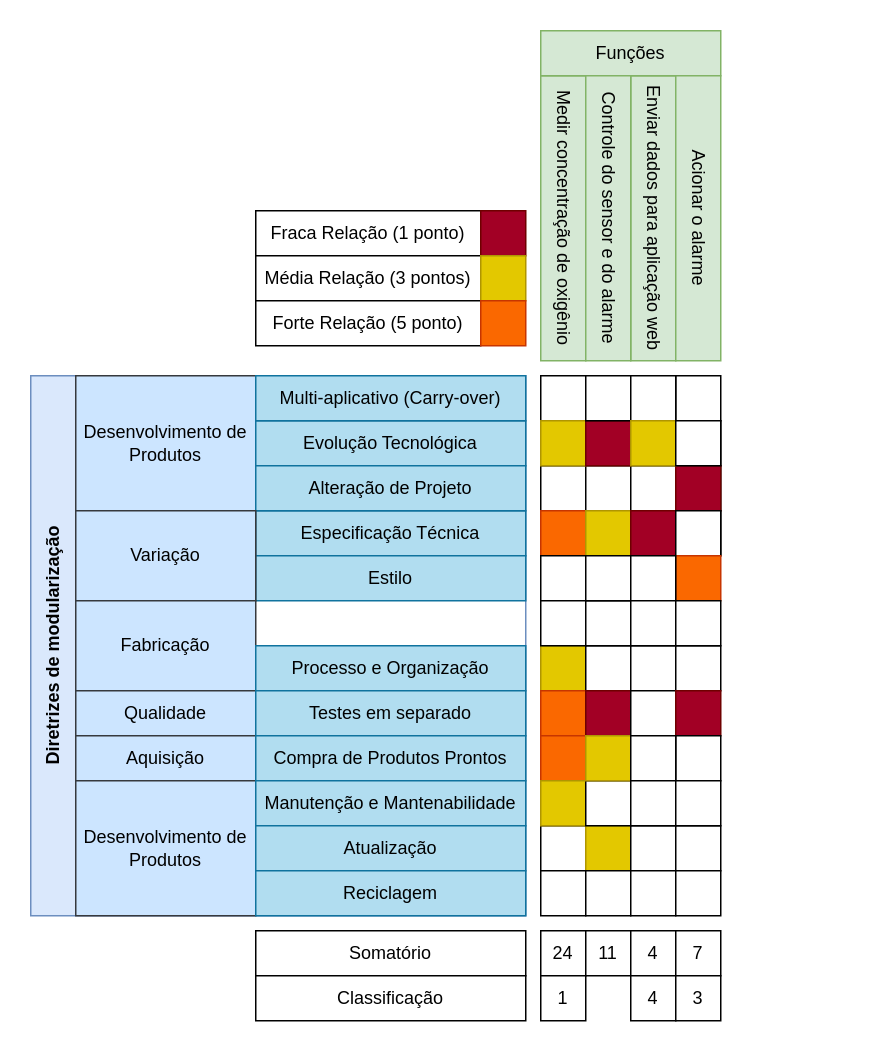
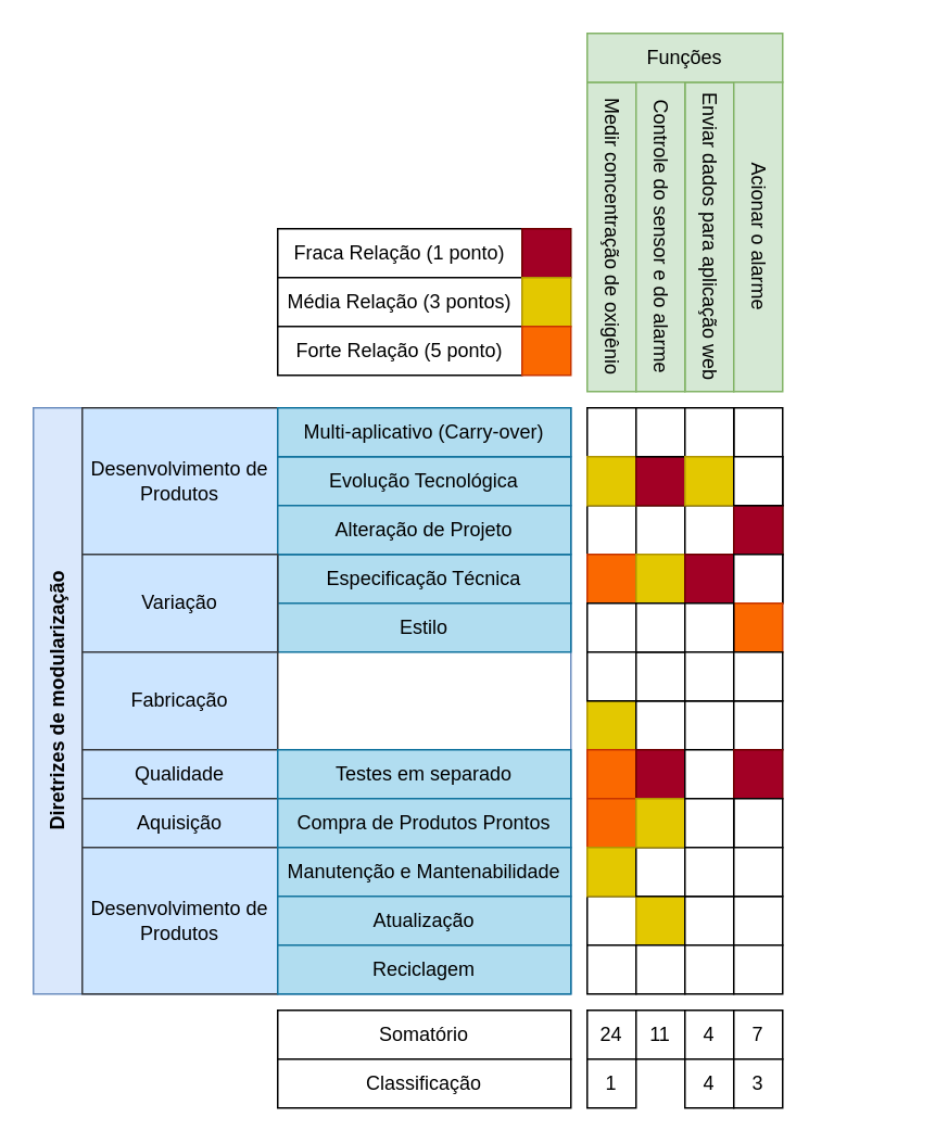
  <mxCell id="0" />
  <mxCell id="1" parent="0" />
  <mxCell id="2" value="Medir concentração de oxigênio" style="rounded=0;whiteSpace=wrap;html=1;direction=east;rotation=90;fillColor=#d5e8d4;strokeColor=#82b366;" vertex="1" parent="1"><mxGeometry x="280" y="130" width="190" height="30" as="geometry" /></mxCell>
  <mxCell id="3" value="Enviar dados para aplicação web" style="rounded=0;whiteSpace=wrap;html=1;direction=east;rotation=90;fillColor=#d5e8d4;strokeColor=#82b366;" vertex="1" parent="1"><mxGeometry x="340" y="130" width="190" height="30" as="geometry" /></mxCell>
  <mxCell id="4" value="Funções" style="rounded=0;whiteSpace=wrap;html=1;direction=east;rotation=0;fillColor=#d5e8d4;strokeColor=#82b366;" vertex="1" parent="1"><mxGeometry x="360" y="20" width="120" height="30" as="geometry" /></mxCell>
  <mxCell id="5" value="Controle do sensor e do alarme" style="rounded=0;whiteSpace=wrap;html=1;direction=east;rotation=90;fillColor=#d5e8d4;strokeColor=#82b366;" vertex="1" parent="1"><mxGeometry x="310" y="130" width="190" height="30" as="geometry" /></mxCell>
  <mxCell id="6" value="Acionar o alarme" style="rounded=0;whiteSpace=wrap;html=1;direction=east;rotation=90;fillColor=#d5e8d4;strokeColor=#82b366;" vertex="1" parent="1"><mxGeometry x="370" y="130" width="190" height="30" as="geometry" /></mxCell>
  <mxCell id="7" value="Diretrizes de modularização" style="swimlane;horizontal=0;whiteSpace=wrap;html=1;startSize=30;fillColor=#dae8fc;strokeColor=#6c8ebf;" vertex="1" parent="1"><mxGeometry x="20" y="250" width="330" height="360" as="geometry" /></mxCell>
  <mxCell id="8" value="Desenvolvimento de Produtos" style="rounded=0;whiteSpace=wrap;html=1;fillColor=#cce5ff;strokeColor=#36393d;" vertex="1" parent="7"><mxGeometry x="30" width="120" height="90" as="geometry" /></mxCell>
  <mxCell id="9" value="Evolução Tecnológica" style="rounded=0;whiteSpace=wrap;html=1;fillColor=#b1ddf0;strokeColor=#10739e;" vertex="1" parent="7"><mxGeometry x="150" y="30" width="180" height="30" as="geometry" /></mxCell>
  <mxCell id="10" value="Especificação Técnica" style="rounded=0;whiteSpace=wrap;html=1;fillColor=#b1ddf0;strokeColor=#10739e;" vertex="1" parent="7"><mxGeometry x="150" y="90" width="180" height="30" as="geometry" /></mxCell>
  <mxCell id="11" value="Alteração de Projeto" style="rounded=0;whiteSpace=wrap;html=1;fillColor=#b1ddf0;strokeColor=#10739e;" vertex="1" parent="7"><mxGeometry x="150" y="60" width="180" height="30" as="geometry" /></mxCell>
  <mxCell id="12" value="Estilo" style="rounded=0;whiteSpace=wrap;html=1;fillColor=#b1ddf0;strokeColor=#10739e;" vertex="1" parent="7"><mxGeometry x="150" y="120" width="180" height="30" as="geometry" /></mxCell>
  <mxCell id="13" value="Variação" style="rounded=0;whiteSpace=wrap;html=1;fillColor=#cce5ff;strokeColor=#36393d;" vertex="1" parent="7"><mxGeometry x="30" y="90" width="120" height="60" as="geometry" /></mxCell>
  <mxCell id="14" value="Fabricação" style="rounded=0;whiteSpace=wrap;html=1;fillColor=#cce5ff;strokeColor=#36393d;" vertex="1" parent="7"><mxGeometry x="30" y="150" width="120" height="60" as="geometry" /></mxCell>
  <mxCell id="15" value="Qualidade" style="rounded=0;whiteSpace=wrap;html=1;fillColor=#cce5ff;strokeColor=#36393d;" vertex="1" parent="7"><mxGeometry x="30" y="210" width="120" height="30" as="geometry" /></mxCell>
  <mxCell id="16" value="Aquisição" style="rounded=0;whiteSpace=wrap;html=1;fillColor=#cce5ff;strokeColor=#36393d;" vertex="1" parent="7"><mxGeometry x="30" y="240" width="120" height="30" as="geometry" /></mxCell>
  <mxCell id="17" value="Desenvolvimento de Produtos" style="rounded=0;whiteSpace=wrap;html=1;fillColor=#cce5ff;strokeColor=#36393d;" vertex="1" parent="7"><mxGeometry x="30" y="270" width="120" height="90" as="geometry" /></mxCell>
  <mxCell id="18" value="Multi-aplicativo (Carry-over)" style="rounded=0;whiteSpace=wrap;html=1;fillColor=#b1ddf0;strokeColor=#10739e;" vertex="1" parent="7"><mxGeometry x="150" width="180" height="30" as="geometry" /></mxCell>
- <mxCell id="19" value="Processo e Organização" style="rounded=0;whiteSpace=wrap;html=1;fillColor=#b1ddf0;strokeColor=#10739e;" vertex="1" parent="7"><mxGeometry x="150" y="180" width="180" height="30" as="geometry" /></mxCell>
  <mxCell id="20" value="Testes em separado" style="rounded=0;whiteSpace=wrap;html=1;fillColor=#b1ddf0;strokeColor=#10739e;" vertex="1" parent="7"><mxGeometry x="150" y="210" width="180" height="30" as="geometry" /></mxCell>
  <mxCell id="21" value="Compra de Produtos Prontos" style="rounded=0;whiteSpace=wrap;html=1;fillColor=#b1ddf0;strokeColor=#10739e;" vertex="1" parent="7"><mxGeometry x="150" y="240" width="180" height="30" as="geometry" /></mxCell>
  <mxCell id="22" value="Manutenção e Mantenabilidade" style="rounded=0;whiteSpace=wrap;html=1;fillColor=#b1ddf0;strokeColor=#10739e;" vertex="1" parent="7"><mxGeometry x="150" y="270" width="180" height="30" as="geometry" /></mxCell>
  <mxCell id="23" value="Atualização" style="rounded=0;whiteSpace=wrap;html=1;fillColor=#b1ddf0;strokeColor=#10739e;" vertex="1" parent="7"><mxGeometry x="150" y="300" width="180" height="30" as="geometry" /></mxCell>
  <mxCell id="24" value="Reciclagem" style="rounded=0;whiteSpace=wrap;html=1;fillColor=#b1ddf0;strokeColor=#10739e;" vertex="1" parent="7"><mxGeometry x="150" y="330" width="180" height="30" as="geometry" /></mxCell>
  <mxCell id="25" value="" style="rounded=0;whiteSpace=wrap;html=1;" vertex="1" parent="1"><mxGeometry x="360" y="250" width="30" height="30" as="geometry" /></mxCell>
  <mxCell id="26" value="" style="rounded=0;whiteSpace=wrap;html=1;" vertex="1" parent="1"><mxGeometry x="390" y="250" width="30" height="30" as="geometry" /></mxCell>
  <mxCell id="27" value="" style="rounded=0;whiteSpace=wrap;html=1;" vertex="1" parent="1"><mxGeometry x="420" y="250" width="30" height="30" as="geometry" /></mxCell>
  <mxCell id="28" value="" style="rounded=0;whiteSpace=wrap;html=1;" vertex="1" parent="1"><mxGeometry x="450" y="250" width="30" height="30" as="geometry" /></mxCell>
  <mxCell id="29" value="" style="rounded=0;whiteSpace=wrap;html=1;" vertex="1" parent="1"><mxGeometry x="360" y="280" width="30" height="30" as="geometry" /></mxCell>
  <mxCell id="30" value="" style="rounded=0;whiteSpace=wrap;html=1;" vertex="1" parent="1"><mxGeometry x="390" y="280" width="30" height="30" as="geometry" /></mxCell>
  <mxCell id="31" value="" style="rounded=0;whiteSpace=wrap;html=1;" vertex="1" parent="1"><mxGeometry x="420" y="280" width="30" height="30" as="geometry" /></mxCell>
  <mxCell id="32" value="" style="rounded=0;whiteSpace=wrap;html=1;" vertex="1" parent="1"><mxGeometry x="450" y="280" width="30" height="30" as="geometry" /></mxCell>
  <mxCell id="33" value="" style="rounded=0;whiteSpace=wrap;html=1;" vertex="1" parent="1"><mxGeometry x="360" y="310" width="30" height="30" as="geometry" /></mxCell>
  <mxCell id="34" value="" style="rounded=0;whiteSpace=wrap;html=1;" vertex="1" parent="1"><mxGeometry x="390" y="310" width="30" height="30" as="geometry" /></mxCell>
  <mxCell id="35" value="" style="rounded=0;whiteSpace=wrap;html=1;" vertex="1" parent="1"><mxGeometry x="420" y="310" width="30" height="30" as="geometry" /></mxCell>
  <mxCell id="36" value="" style="rounded=0;whiteSpace=wrap;html=1;" vertex="1" parent="1"><mxGeometry x="450" y="310" width="30" height="30" as="geometry" /></mxCell>
  <mxCell id="37" value="" style="rounded=0;whiteSpace=wrap;html=1;" vertex="1" parent="1"><mxGeometry x="360" y="340" width="30" height="30" as="geometry" /></mxCell>
  <mxCell id="38" value="" style="rounded=0;whiteSpace=wrap;html=1;" vertex="1" parent="1"><mxGeometry x="390" y="340" width="30" height="30" as="geometry" /></mxCell>
  <mxCell id="39" value="" style="rounded=0;whiteSpace=wrap;html=1;" vertex="1" parent="1"><mxGeometry x="420" y="340" width="30" height="30" as="geometry" /></mxCell>
  <mxCell id="40" value="" style="rounded=0;whiteSpace=wrap;html=1;" vertex="1" parent="1"><mxGeometry x="450" y="340" width="30" height="30" as="geometry" /></mxCell>
  <mxCell id="41" value="" style="rounded=0;whiteSpace=wrap;html=1;" vertex="1" parent="1"><mxGeometry x="360" y="310" width="30" height="30" as="geometry" /></mxCell>
  <mxCell id="42" value="" style="rounded=0;whiteSpace=wrap;html=1;" vertex="1" parent="1"><mxGeometry x="390" y="310" width="30" height="30" as="geometry" /></mxCell>
  <mxCell id="43" value="" style="rounded=0;whiteSpace=wrap;html=1;" vertex="1" parent="1"><mxGeometry x="420" y="310" width="30" height="30" as="geometry" /></mxCell>
  <mxCell id="44" value="" style="rounded=0;whiteSpace=wrap;html=1;fillColor=#a20025;fontColor=#ffffff;strokeColor=#6F0000;" vertex="1" parent="1"><mxGeometry x="450" y="310" width="30" height="30" as="geometry" /></mxCell>
  <mxCell id="45" value="" style="rounded=0;whiteSpace=wrap;html=1;fillColor=#fa6800;fontColor=#000000;strokeColor=#C73500;" vertex="1" parent="1"><mxGeometry x="360" y="340" width="30" height="30" as="geometry" /></mxCell>
  <mxCell id="46" value="" style="rounded=0;whiteSpace=wrap;html=1;fillColor=#e3c800;fontColor=#000000;strokeColor=#B09500;" vertex="1" parent="1"><mxGeometry x="390" y="340" width="30" height="30" as="geometry" /></mxCell>
  <mxCell id="47" value="" style="rounded=0;whiteSpace=wrap;html=1;fillColor=#a20025;fontColor=#ffffff;strokeColor=#6F0000;" vertex="1" parent="1"><mxGeometry x="420" y="340" width="30" height="30" as="geometry" /></mxCell>
  <mxCell id="48" value="" style="rounded=0;whiteSpace=wrap;html=1;" vertex="1" parent="1"><mxGeometry x="450" y="340" width="30" height="30" as="geometry" /></mxCell>
  <mxCell id="49" value="" style="rounded=0;whiteSpace=wrap;html=1;" vertex="1" parent="1"><mxGeometry x="360" y="250" width="30" height="30" as="geometry" /></mxCell>
  <mxCell id="50" value="" style="rounded=0;whiteSpace=wrap;html=1;fillColor=#e3c800;fontColor=#000000;strokeColor=#B09500;" vertex="1" parent="1"><mxGeometry x="360" y="280" width="30" height="30" as="geometry" /></mxCell>
  <mxCell id="51" value="" style="rounded=0;whiteSpace=wrap;html=1;fillColor=#a20025;fontColor=#ffffff;strokeColor=#6F0000;" vertex="1" parent="1"><mxGeometry x="390" y="280" width="30" height="30" as="geometry" /></mxCell>
  <mxCell id="52" value="" style="rounded=0;whiteSpace=wrap;html=1;" vertex="1" parent="1"><mxGeometry x="390" y="250" width="30" height="30" as="geometry" /></mxCell>
  <mxCell id="53" value="" style="rounded=0;whiteSpace=wrap;html=1;" vertex="1" parent="1"><mxGeometry x="420" y="250" width="30" height="30" as="geometry" /></mxCell>
  <mxCell id="54" value="" style="rounded=0;whiteSpace=wrap;html=1;fillColor=#e3c800;fontColor=#000000;strokeColor=#B09500;" vertex="1" parent="1"><mxGeometry x="420" y="280" width="30" height="30" as="geometry" /></mxCell>
  <mxCell id="55" value="" style="rounded=0;whiteSpace=wrap;html=1;" vertex="1" parent="1"><mxGeometry x="450" y="280" width="30" height="30" as="geometry" /></mxCell>
  <mxCell id="56" value="" style="rounded=0;whiteSpace=wrap;html=1;fillColor=#fa6800;fontColor=#000000;strokeColor=#C73500;" vertex="1" parent="1"><mxGeometry x="450" y="370" width="30" height="30" as="geometry" /></mxCell>
  <mxCell id="57" value="" style="rounded=0;whiteSpace=wrap;html=1;fillColor=#e3c800;fontColor=#000000;strokeColor=#B09500;" vertex="1" parent="1"><mxGeometry x="360" y="430" width="30" height="30" as="geometry" /></mxCell>
  <mxCell id="58" value="" style="rounded=0;whiteSpace=wrap;html=1;" vertex="1" parent="1"><mxGeometry x="390" y="430" width="30" height="30" as="geometry" /></mxCell>
  <mxCell id="59" value="" style="rounded=0;whiteSpace=wrap;html=1;" vertex="1" parent="1"><mxGeometry x="420" y="430" width="30" height="30" as="geometry" /></mxCell>
  <mxCell id="60" value="" style="rounded=0;whiteSpace=wrap;html=1;" vertex="1" parent="1"><mxGeometry x="450" y="430" width="30" height="30" as="geometry" /></mxCell>
  <mxCell id="61" value="" style="rounded=0;whiteSpace=wrap;html=1;fillColor=#fa6800;fontColor=#000000;strokeColor=#C73500;" vertex="1" parent="1"><mxGeometry x="360" y="460" width="30" height="30" as="geometry" /></mxCell>
  <mxCell id="62" value="" style="rounded=0;whiteSpace=wrap;html=1;fillColor=#a20025;fontColor=#ffffff;strokeColor=#6F0000;" vertex="1" parent="1"><mxGeometry x="390" y="460" width="30" height="30" as="geometry" /></mxCell>
  <mxCell id="63" value="" style="rounded=0;whiteSpace=wrap;html=1;" vertex="1" parent="1"><mxGeometry x="420" y="460" width="30" height="30" as="geometry" /></mxCell>
  <mxCell id="64" value="" style="rounded=0;whiteSpace=wrap;html=1;fillColor=#a20025;fontColor=#ffffff;strokeColor=#6F0000;" vertex="1" parent="1"><mxGeometry x="450" y="460" width="30" height="30" as="geometry" /></mxCell>
  <mxCell id="65" value="" style="rounded=0;whiteSpace=wrap;html=1;" vertex="1" parent="1"><mxGeometry x="360" y="370" width="30" height="30" as="geometry" /></mxCell>
  <mxCell id="66" value="" style="rounded=0;whiteSpace=wrap;html=1;" vertex="1" parent="1"><mxGeometry x="360" y="400" width="30" height="30" as="geometry" /></mxCell>
  <mxCell id="67" value="" style="rounded=0;whiteSpace=wrap;html=1;" vertex="1" parent="1"><mxGeometry x="390" y="400" width="30" height="30" as="geometry" /></mxCell>
  <mxCell id="68" value="" style="rounded=0;whiteSpace=wrap;html=1;" vertex="1" parent="1"><mxGeometry x="390" y="370" width="30" height="30" as="geometry" /></mxCell>
  <mxCell id="69" value="" style="rounded=0;whiteSpace=wrap;html=1;" vertex="1" parent="1"><mxGeometry x="420" y="370" width="30" height="30" as="geometry" /></mxCell>
  <mxCell id="70" value="" style="rounded=0;whiteSpace=wrap;html=1;" vertex="1" parent="1"><mxGeometry x="420" y="400" width="30" height="30" as="geometry" /></mxCell>
  <mxCell id="71" value="" style="rounded=0;whiteSpace=wrap;html=1;" vertex="1" parent="1"><mxGeometry x="450" y="400" width="30" height="30" as="geometry" /></mxCell>
  <mxCell id="72" value="" style="rounded=0;whiteSpace=wrap;html=1;" vertex="1" parent="1"><mxGeometry x="450" y="490" width="30" height="30" as="geometry" /></mxCell>
  <mxCell id="73" value="" style="rounded=0;whiteSpace=wrap;html=1;" vertex="1" parent="1"><mxGeometry x="360" y="550" width="30" height="30" as="geometry" /></mxCell>
  <mxCell id="74" value="" style="rounded=0;whiteSpace=wrap;html=1;fillColor=#e3c800;fontColor=#000000;strokeColor=#B09500;" vertex="1" parent="1"><mxGeometry x="390" y="550" width="30" height="30" as="geometry" /></mxCell>
  <mxCell id="75" value="" style="rounded=0;whiteSpace=wrap;html=1;" vertex="1" parent="1"><mxGeometry x="420" y="550" width="30" height="30" as="geometry" /></mxCell>
  <mxCell id="76" value="" style="rounded=0;whiteSpace=wrap;html=1;" vertex="1" parent="1"><mxGeometry x="450" y="550" width="30" height="30" as="geometry" /></mxCell>
  <mxCell id="77" value="" style="rounded=0;whiteSpace=wrap;html=1;" vertex="1" parent="1"><mxGeometry x="360" y="580" width="30" height="30" as="geometry" /></mxCell>
  <mxCell id="78" value="" style="rounded=0;whiteSpace=wrap;html=1;" vertex="1" parent="1"><mxGeometry x="390" y="580" width="30" height="30" as="geometry" /></mxCell>
  <mxCell id="79" value="" style="rounded=0;whiteSpace=wrap;html=1;" vertex="1" parent="1"><mxGeometry x="420" y="580" width="30" height="30" as="geometry" /></mxCell>
  <mxCell id="80" value="" style="rounded=0;whiteSpace=wrap;html=1;" vertex="1" parent="1"><mxGeometry x="450" y="580" width="30" height="30" as="geometry" /></mxCell>
  <mxCell id="81" value="" style="rounded=0;whiteSpace=wrap;html=1;fillColor=#fa6800;fontColor=#000000;strokeColor=#C73500;" vertex="1" parent="1"><mxGeometry x="360" y="490" width="30" height="30" as="geometry" /></mxCell>
  <mxCell id="82" value="" style="rounded=0;whiteSpace=wrap;html=1;fillColor=#e3c800;fontColor=#000000;strokeColor=#B09500;" vertex="1" parent="1"><mxGeometry x="360" y="520" width="30" height="30" as="geometry" /></mxCell>
  <mxCell id="83" value="" style="rounded=0;whiteSpace=wrap;html=1;" vertex="1" parent="1"><mxGeometry x="390" y="520" width="30" height="30" as="geometry" /></mxCell>
  <mxCell id="84" value="" style="rounded=0;whiteSpace=wrap;html=1;fillColor=#e3c800;fontColor=#000000;strokeColor=#B09500;" vertex="1" parent="1"><mxGeometry x="390" y="490" width="30" height="30" as="geometry" /></mxCell>
  <mxCell id="85" value="" style="rounded=0;whiteSpace=wrap;html=1;" vertex="1" parent="1"><mxGeometry x="420" y="490" width="30" height="30" as="geometry" /></mxCell>
  <mxCell id="86" value="" style="rounded=0;whiteSpace=wrap;html=1;" vertex="1" parent="1"><mxGeometry x="420" y="520" width="30" height="30" as="geometry" /></mxCell>
  <mxCell id="87" value="" style="rounded=0;whiteSpace=wrap;html=1;" vertex="1" parent="1"><mxGeometry x="450" y="520" width="30" height="30" as="geometry" /></mxCell>
  <mxCell id="88" value="Somatório" style="rounded=0;whiteSpace=wrap;html=1;" vertex="1" parent="1"><mxGeometry x="170" y="620" width="180" height="30" as="geometry" /></mxCell>
  <mxCell id="89" value="Classificação" style="rounded=0;whiteSpace=wrap;html=1;" vertex="1" parent="1"><mxGeometry x="170" y="650" width="180" height="30" as="geometry" /></mxCell>
  <mxCell id="90" value="24" style="rounded=0;whiteSpace=wrap;html=1;" vertex="1" parent="1"><mxGeometry x="360" y="620" width="30" height="30" as="geometry" /></mxCell>
  <mxCell id="91" value="11" style="rounded=0;whiteSpace=wrap;html=1;" vertex="1" parent="1"><mxGeometry x="390" y="620" width="30" height="30" as="geometry" /></mxCell>
  <mxCell id="92" value="4" style="rounded=0;whiteSpace=wrap;html=1;" vertex="1" parent="1"><mxGeometry x="420" y="620" width="30" height="30" as="geometry" /></mxCell>
  <mxCell id="93" value="7" style="rounded=0;whiteSpace=wrap;html=1;" vertex="1" parent="1"><mxGeometry x="450" y="620" width="30" height="30" as="geometry" /></mxCell>
  <mxCell id="94" value="1" style="rounded=0;whiteSpace=wrap;html=1;" vertex="1" parent="1"><mxGeometry x="360" y="650" width="30" height="30" as="geometry" /></mxCell>
  <mxCell id="95" value="4" style="rounded=0;whiteSpace=wrap;html=1;" vertex="1" parent="1"><mxGeometry x="420" y="650" width="30" height="30" as="geometry" /></mxCell>
  <mxCell id="96" value="3" style="rounded=0;whiteSpace=wrap;html=1;" vertex="1" parent="1"><mxGeometry x="450" y="650" width="30" height="30" as="geometry" /></mxCell>
  <mxCell id="97" value="Fraca Relação (1 ponto)" style="rounded=0;whiteSpace=wrap;html=1;" vertex="1" parent="1"><mxGeometry x="170" y="140" width="150" height="30" as="geometry" /></mxCell>
  <mxCell id="98" value="" style="rounded=0;whiteSpace=wrap;html=1;fillColor=#a20025;fontColor=#ffffff;strokeColor=#6F0000;" vertex="1" parent="1"><mxGeometry x="320" y="140" width="30" height="30" as="geometry" /></mxCell>
  <mxCell id="99" value="Média Relação (3 pontos)" style="rounded=0;whiteSpace=wrap;html=1;" vertex="1" parent="1"><mxGeometry x="170" y="170" width="150" height="30" as="geometry" /></mxCell>
  <mxCell id="100" value="" style="rounded=0;whiteSpace=wrap;html=1;fillColor=#e3c800;fontColor=#000000;strokeColor=#B09500;" vertex="1" parent="1"><mxGeometry x="320" y="170" width="30" height="30" as="geometry" /></mxCell>
  <mxCell id="101" value="Forte Relação (5 ponto)" style="rounded=0;whiteSpace=wrap;html=1;" vertex="1" parent="1"><mxGeometry x="170" y="200" width="150" height="30" as="geometry" /></mxCell>
  <mxCell id="102" value="" style="rounded=0;whiteSpace=wrap;html=1;fillColor=#fa6800;fontColor=#000000;strokeColor=#C73500;" vertex="1" parent="1"><mxGeometry x="320" y="200" width="30" height="30" as="geometry" /></mxCell>
